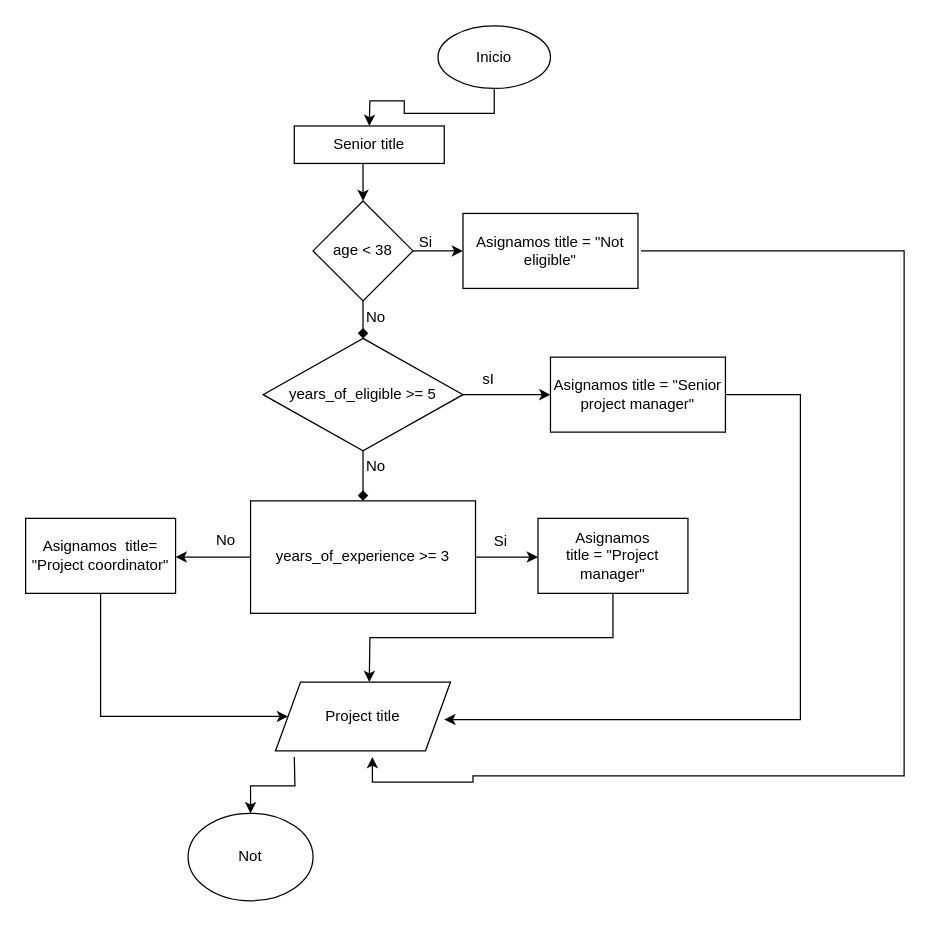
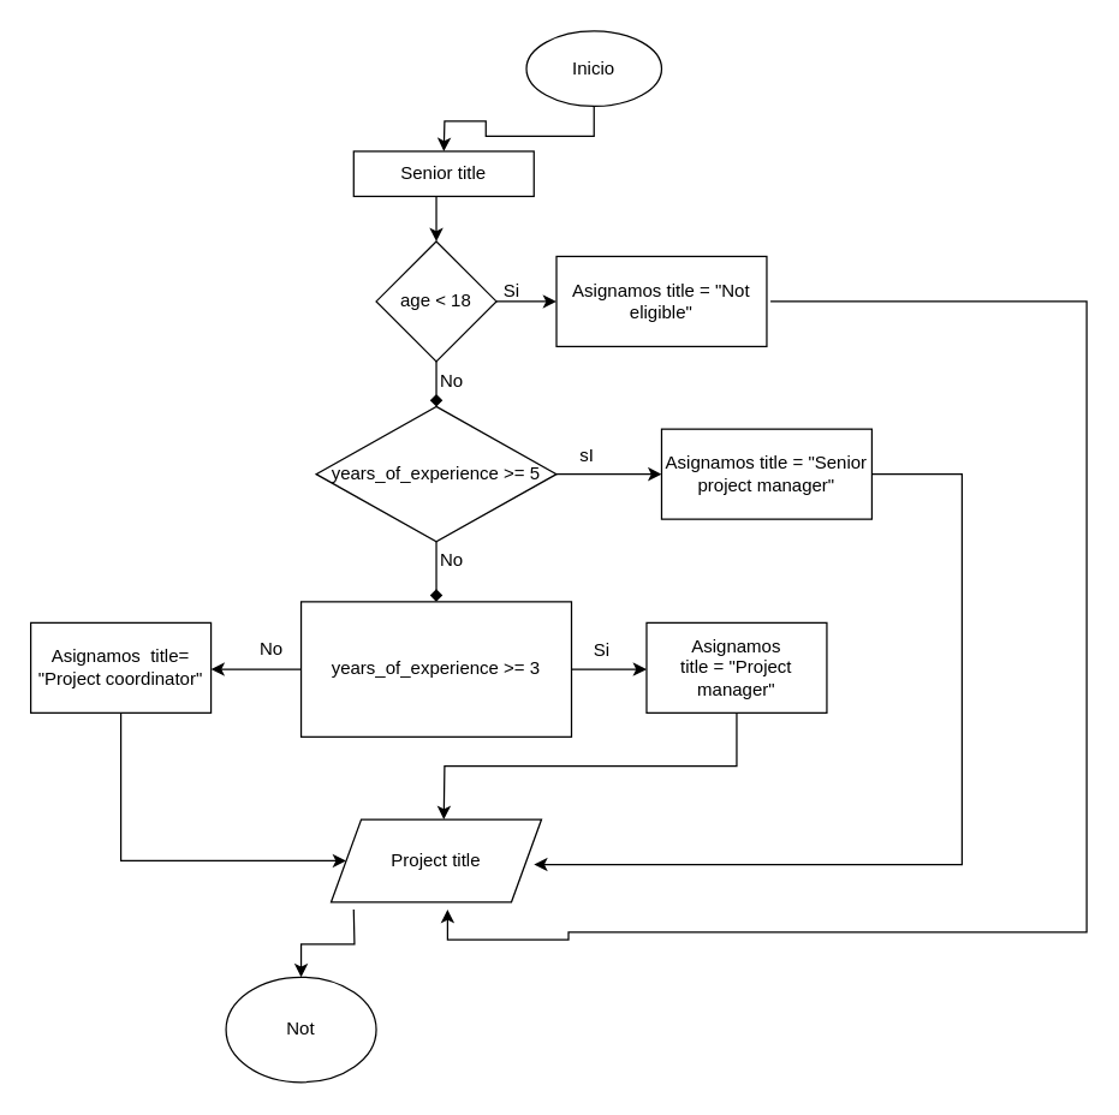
  <mxCell id="0" />
  <mxCell id="1" parent="0" />
  <mxCell id="2" style="edgeStyle=orthogonalEdgeStyle;rounded=0;orthogonalLoop=1;jettySize=auto;html=1;exitX=0.5;exitY=1;exitDx=0;exitDy=0;" parent="1" source="3" edge="1"><mxGeometry relative="1" as="geometry"><mxPoint x="295" y="100" as="targetPoint" /></mxGeometry></mxCell>
  <mxCell id="3" value="Inicio" style="ellipse;whiteSpace=wrap;html=1;" parent="1" vertex="1"><mxGeometry x="350" y="20" width="90" height="50" as="geometry" /></mxCell>
  <mxCell id="4" style="edgeStyle=orthogonalEdgeStyle;rounded=0;orthogonalLoop=1;jettySize=auto;html=1;exitX=0.5;exitY=1;exitDx=0;exitDy=0;entryX=0.5;entryY=0;entryDx=0;entryDy=0;" parent="1" target="7" edge="1"><mxGeometry relative="1" as="geometry"><mxPoint x="295" y="130" as="sourcePoint" /></mxGeometry></mxCell>
  <mxCell id="5" value="" style="edgeStyle=orthogonalEdgeStyle;rounded=0;orthogonalLoop=1;jettySize=auto;html=1;" parent="1" source="7" edge="1"><mxGeometry relative="1" as="geometry"><mxPoint x="370" y="200" as="targetPoint" /></mxGeometry></mxCell>
  <mxCell id="6" value="" style="edgeStyle=orthogonalEdgeStyle;rounded=0;orthogonalLoop=1;jettySize=auto;html=1;endArrow=diamond;" parent="1" source="7" target="12" edge="1"><mxGeometry relative="1" as="geometry" /></mxCell>
- <mxCell id="7" value="age &amp;lt; 38" style="rhombus;whiteSpace=wrap;html=1;" parent="1" vertex="1"><mxGeometry x="250" y="160" width="80" height="80" as="geometry" /></mxCell>
+ <mxCell id="7" value="age &amp;lt; 18" style="rhombus;whiteSpace=wrap;html=1;" parent="1" vertex="1"><mxGeometry x="250" y="160" width="80" height="80" as="geometry" /></mxCell>
  <mxCell id="8" style="edgeStyle=orthogonalEdgeStyle;rounded=0;orthogonalLoop=1;jettySize=auto;html=1;exitX=1;exitY=0.5;exitDx=0;exitDy=0;entryX=0.5;entryY=1;entryDx=0;entryDy=0;" parent="1" edge="1"><mxGeometry relative="1" as="geometry"><mxPoint x="512.5" y="200" as="sourcePoint" /><mxPoint x="297.5" y="605" as="targetPoint" /><Array as="points"><mxPoint x="723" y="200" /><mxPoint x="723" y="620" /><mxPoint x="378" y="620" /><mxPoint x="378" y="625" /><mxPoint x="298" y="625" /></Array></mxGeometry></mxCell>
  <mxCell id="9" value="Si" style="text;html=1;align=center;verticalAlign=middle;resizable=0;points=[];autosize=1;strokeColor=none;fillColor=none;" parent="1" vertex="1"><mxGeometry x="325" y="178" width="30" height="30" as="geometry" /></mxCell>
  <mxCell id="10" value="" style="edgeStyle=orthogonalEdgeStyle;rounded=0;orthogonalLoop=1;jettySize=auto;html=1;" parent="1" source="12" edge="1"><mxGeometry relative="1" as="geometry"><mxPoint x="440" y="315" as="targetPoint" /></mxGeometry></mxCell>
  <mxCell id="11" value="" style="edgeStyle=orthogonalEdgeStyle;rounded=0;orthogonalLoop=1;jettySize=auto;html=1;endArrow=diamond;" parent="1" source="12" target="17" edge="1"><mxGeometry relative="1" as="geometry" /></mxCell>
- <mxCell id="12" value="years_of_eligible &amp;gt;= 5" style="rhombus;whiteSpace=wrap;html=1;" parent="1" vertex="1"><mxGeometry x="210" y="270" width="160" height="90" as="geometry" /></mxCell>
+ <mxCell id="12" value="years_of_experience &amp;gt;= 5" style="rhombus;whiteSpace=wrap;html=1;" parent="1" vertex="1"><mxGeometry x="210" y="270" width="160" height="90" as="geometry" /></mxCell>
  <mxCell id="13" style="edgeStyle=orthogonalEdgeStyle;rounded=0;orthogonalLoop=1;jettySize=auto;html=1;exitX=1;exitY=0.5;exitDx=0;exitDy=0;entryX=1;entryY=0.5;entryDx=0;entryDy=0;" parent="1" edge="1"><mxGeometry relative="1" as="geometry"><Array as="points"><mxPoint x="640" y="315" /><mxPoint x="640" y="575" /></Array><mxPoint x="580" y="315" as="sourcePoint" /><mxPoint x="355" y="575" as="targetPoint" /></mxGeometry></mxCell>
  <mxCell id="14" value="sI" style="text;html=1;align=center;verticalAlign=middle;resizable=0;points=[];autosize=1;strokeColor=none;fillColor=none;" parent="1" vertex="1"><mxGeometry x="375" y="288" width="30" height="30" as="geometry" /></mxCell>
  <mxCell id="15" style="edgeStyle=orthogonalEdgeStyle;rounded=0;orthogonalLoop=1;jettySize=auto;html=1;exitX=1;exitY=0.5;exitDx=0;exitDy=0;" parent="1" source="17" edge="1"><mxGeometry relative="1" as="geometry"><mxPoint x="430" y="445" as="targetPoint" /></mxGeometry></mxCell>
  <mxCell id="16" value="" style="edgeStyle=orthogonalEdgeStyle;rounded=0;orthogonalLoop=1;jettySize=auto;html=1;" parent="1" source="17" edge="1"><mxGeometry relative="1" as="geometry"><mxPoint x="140" y="445" as="targetPoint" /></mxGeometry></mxCell>
  <mxCell id="17" value="years_of_experience &amp;gt;= 3" style="whiteSpace=wrap;html=1;rounded=0;" parent="1" vertex="1"><mxGeometry x="200" y="400" width="180" height="90" as="geometry" /></mxCell>
  <mxCell id="18" value="No" style="text;html=1;align=center;verticalAlign=middle;resizable=0;points=[];autosize=1;strokeColor=none;fillColor=none;" parent="1" vertex="1"><mxGeometry x="280" y="238" width="40" height="30" as="geometry" /></mxCell>
  <mxCell id="19" value="No" style="text;html=1;align=center;verticalAlign=middle;resizable=0;points=[];autosize=1;strokeColor=none;fillColor=none;" parent="1" vertex="1"><mxGeometry x="280" y="358" width="40" height="30" as="geometry" /></mxCell>
  <mxCell id="20" value="Si" style="text;html=1;align=center;verticalAlign=middle;resizable=0;points=[];autosize=1;strokeColor=none;fillColor=none;" parent="1" vertex="1"><mxGeometry x="385" y="418" width="30" height="30" as="geometry" /></mxCell>
  <mxCell id="21" value="No" style="text;html=1;align=center;verticalAlign=middle;resizable=0;points=[];autosize=1;strokeColor=none;fillColor=none;" parent="1" vertex="1"><mxGeometry x="160" y="416.5" width="40" height="30" as="geometry" /></mxCell>
  <mxCell id="22" style="edgeStyle=orthogonalEdgeStyle;rounded=0;orthogonalLoop=1;jettySize=auto;html=1;exitX=0;exitY=1;exitDx=0;exitDy=0;entryX=0.5;entryY=0;entryDx=0;entryDy=0;" parent="1" target="23" edge="1"><mxGeometry relative="1" as="geometry"><mxPoint x="235" y="605" as="sourcePoint" /></mxGeometry></mxCell>
  <mxCell id="23" value="Not" style="ellipse;whiteSpace=wrap;html=1;" parent="1" vertex="1"><mxGeometry x="150" y="650" width="100" height="70" as="geometry" /></mxCell>
  <mxCell id="24" value="Senior title" style="rounded=0;whiteSpace=wrap;html=1;" vertex="1" parent="1"><mxGeometry x="235" y="100" width="120" height="30" as="geometry" /></mxCell>
  <mxCell id="25" value="Asignamos&amp;nbsp;title = &quot;Not eligible&quot;" style="rounded=0;whiteSpace=wrap;html=1;" vertex="1" parent="1"><mxGeometry x="370" y="170" width="140" height="60" as="geometry" /></mxCell>
  <mxCell id="26" value="Asignamos&amp;nbsp;title = &quot;Senior project manager&quot;" style="rounded=0;whiteSpace=wrap;html=1;" vertex="1" parent="1"><mxGeometry x="440" y="285" width="140" height="60" as="geometry" /></mxCell>
  <mxCell id="27" style="edgeStyle=orthogonalEdgeStyle;rounded=0;orthogonalLoop=1;jettySize=auto;html=1;exitX=0.5;exitY=1;exitDx=0;exitDy=0;entryX=0.5;entryY=0;entryDx=0;entryDy=0;" edge="1" parent="1" source="28"><mxGeometry relative="1" as="geometry"><mxPoint x="295" y="545" as="targetPoint" /></mxGeometry></mxCell>
  <mxCell id="28" value="Asignamos&lt;div&gt;title = &quot;Project manager&quot;&lt;/div&gt;" style="rounded=0;whiteSpace=wrap;html=1;" vertex="1" parent="1"><mxGeometry x="430" y="414" width="120" height="60" as="geometry" /></mxCell>
  <mxCell id="29" style="edgeStyle=orthogonalEdgeStyle;rounded=0;orthogonalLoop=1;jettySize=auto;html=1;exitX=0.5;exitY=1;exitDx=0;exitDy=0;entryX=0;entryY=0.5;entryDx=0;entryDy=0;" edge="1" parent="1" source="30" target="31"><mxGeometry relative="1" as="geometry"><Array as="points"><mxPoint x="80" y="573" /></Array></mxGeometry></mxCell>
  <mxCell id="30" value="Asignamos&amp;nbsp;&amp;nbsp;title= &quot;Project coordinator&quot;" style="rounded=0;whiteSpace=wrap;html=1;" vertex="1" parent="1"><mxGeometry x="20" y="414" width="120" height="60" as="geometry" /></mxCell>
  <mxCell id="31" value="Project title" style="shape=parallelogram;perimeter=parallelogramPerimeter;whiteSpace=wrap;html=1;fixedSize=1;" vertex="1" parent="1"><mxGeometry x="220" y="545" width="140" height="55" as="geometry" /></mxCell>
